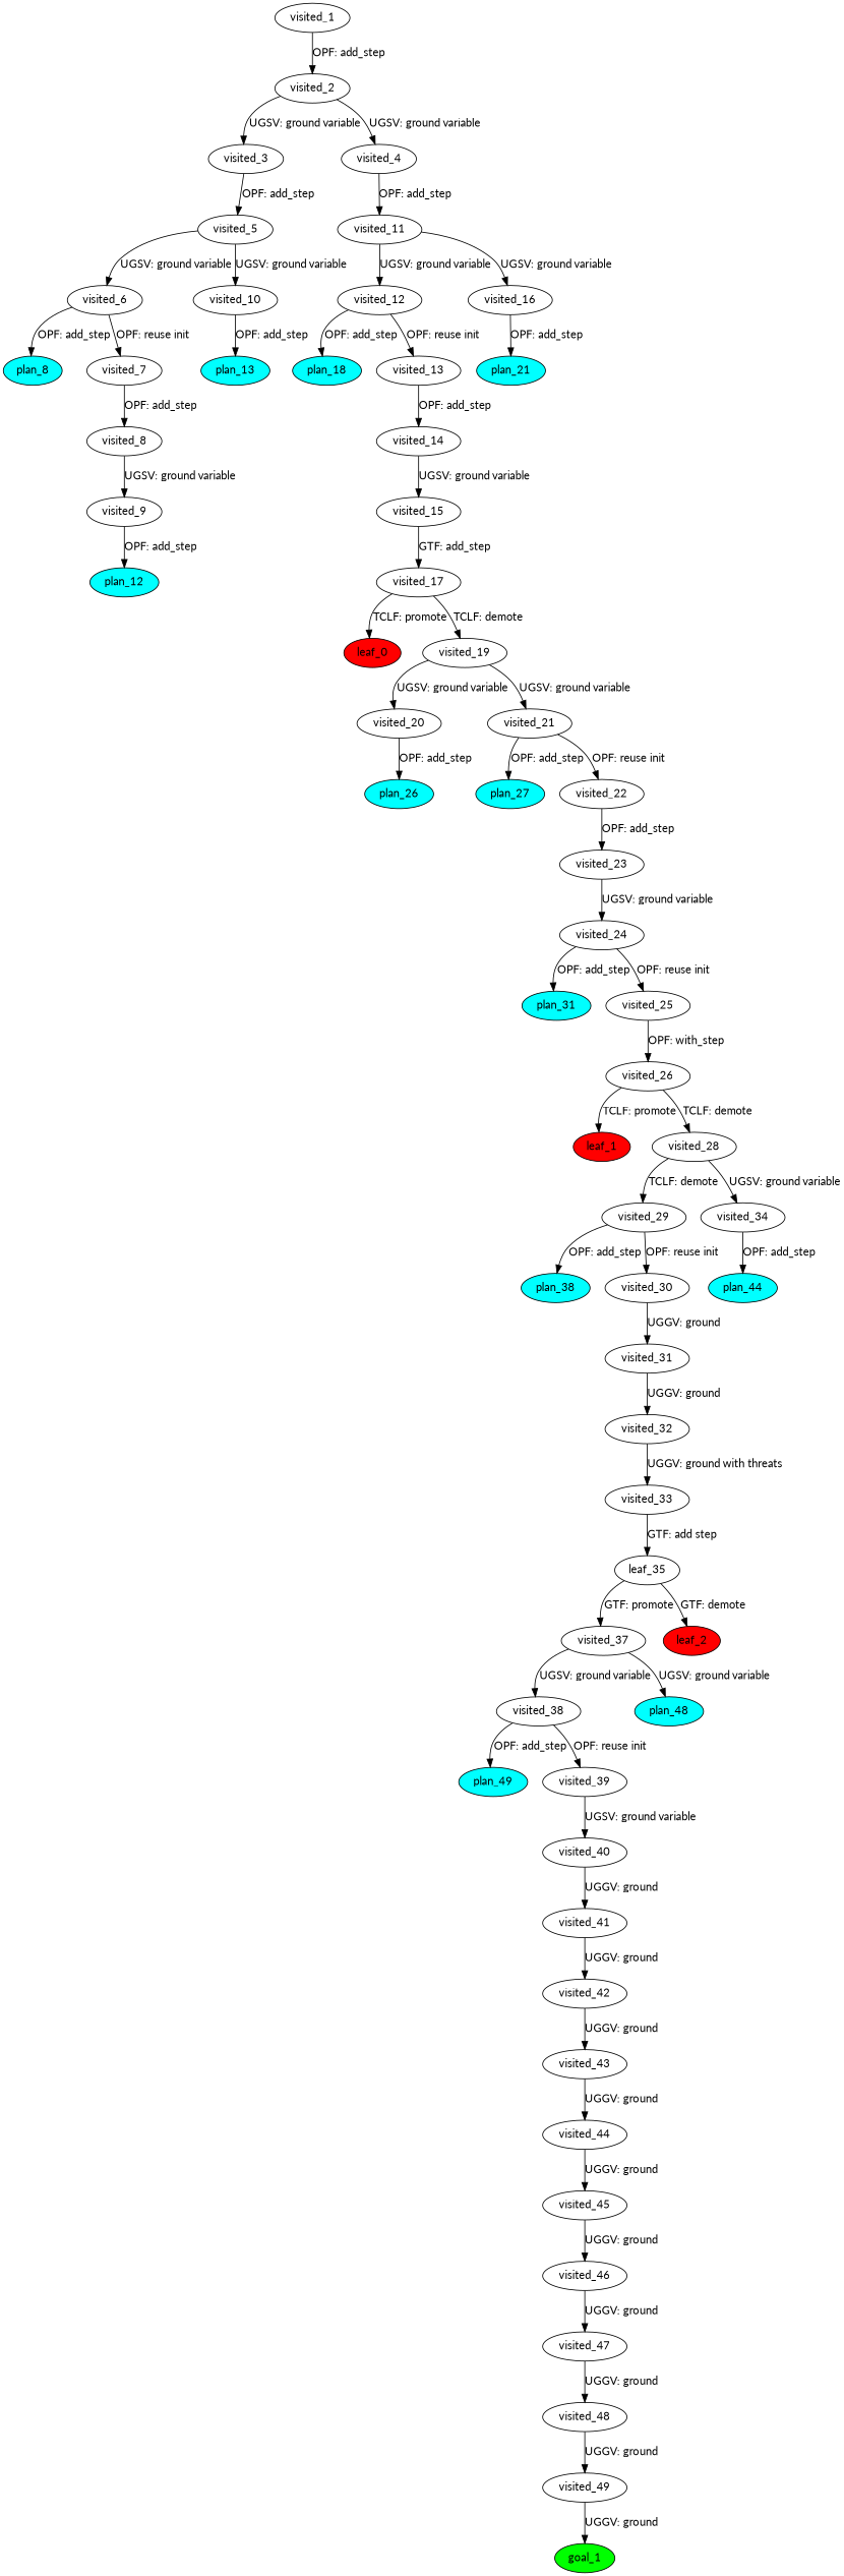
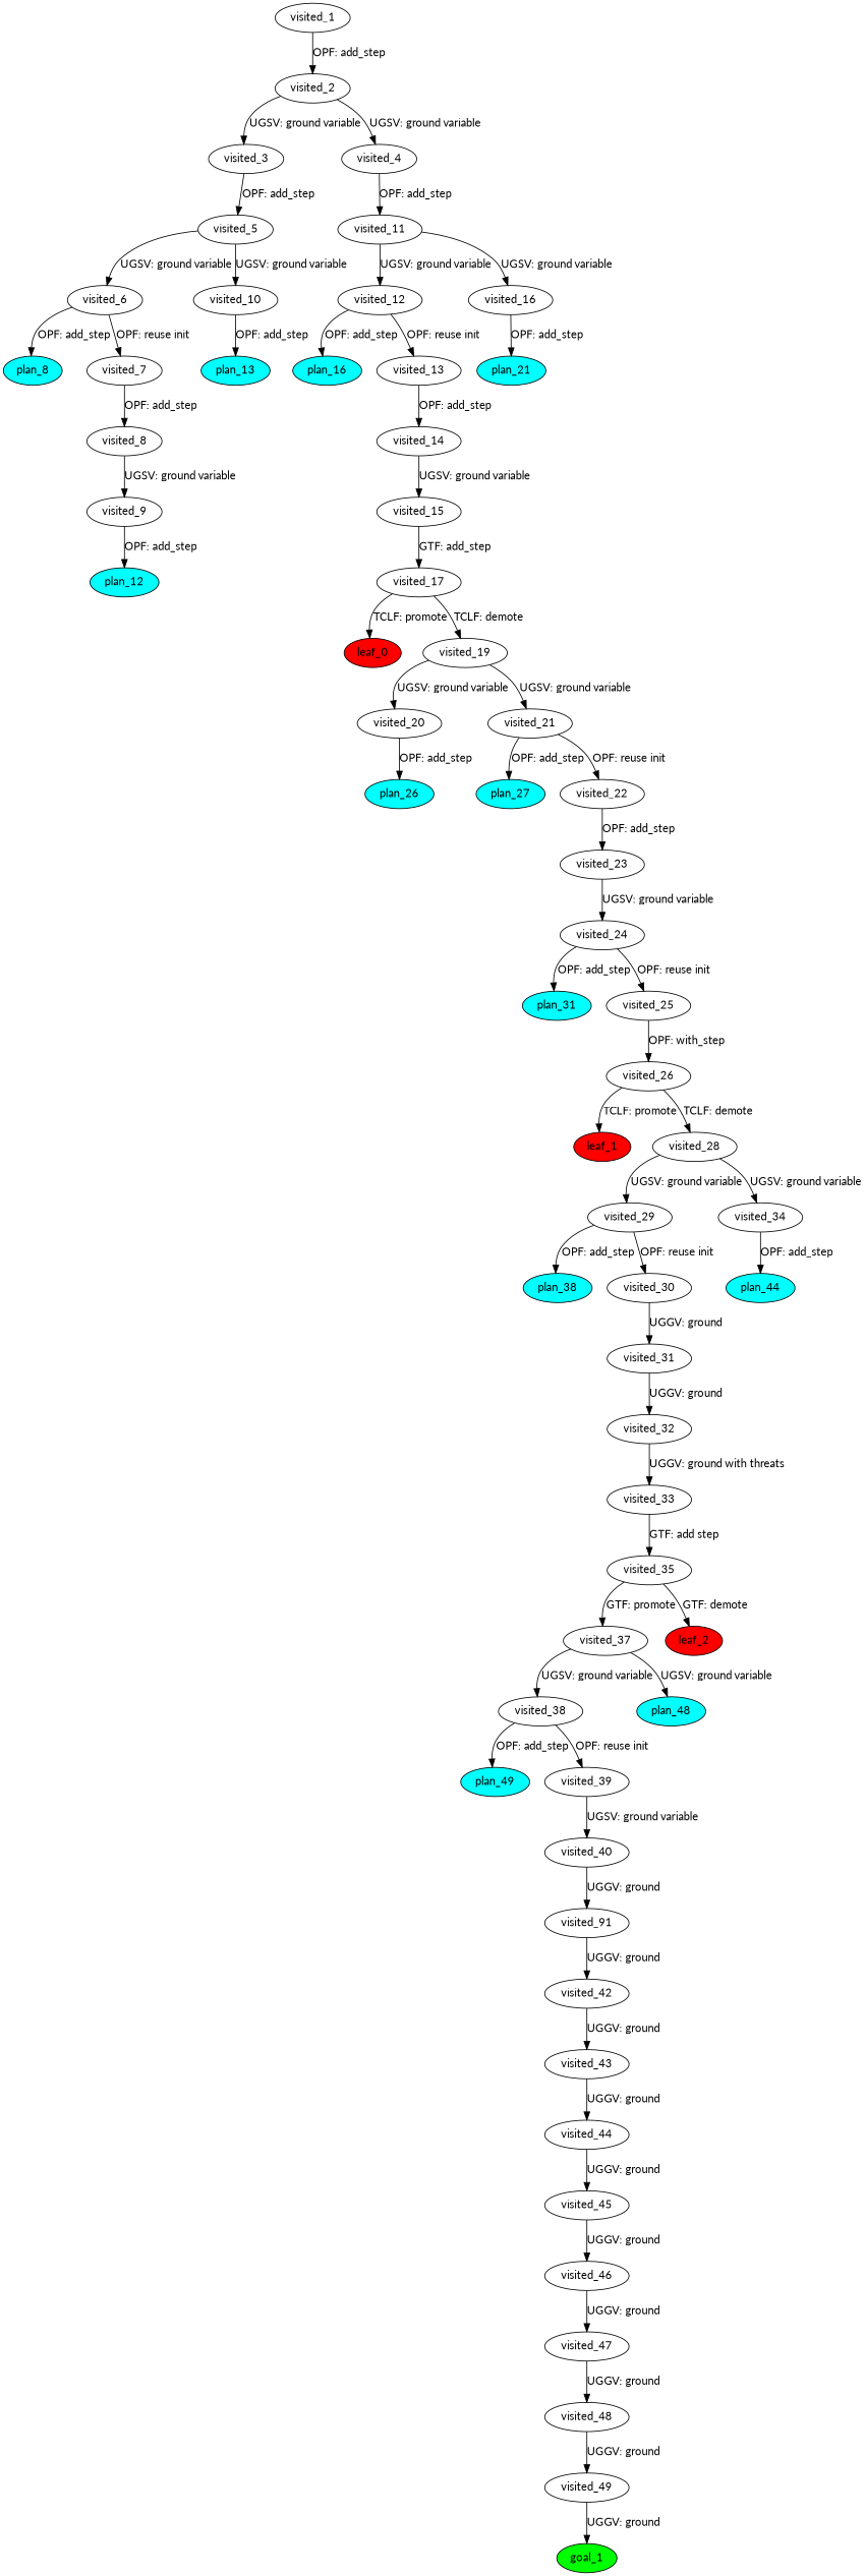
  digraph {
    fontname=Lato
    node [fillcolor=white fontname=Lato style=filled]
    edge [fontname=Lato]
    n1 [label=visited_1]
    n2 [label=visited_2]
    n3 [label=visited_3]
    n4 [label=visited_4]
    n5 [label=visited_5]
    n6 [label=visited_11]
    n7 [label=visited_6]
    n8 [label=visited_10]
    n9 [label=visited_12]
    n10 [label=visited_16]
    n11 [fillcolor=cyan label=plan_8]
    n12 [label=visited_7]
    n13 [fillcolor=cyan label=plan_13]
-   n14 [fillcolor=cyan label=plan_18]
+   n14 [fillcolor=cyan label=plan_16]
    n15 [label=visited_13]
    n16 [fillcolor=cyan label=plan_21]
    n17 [label=visited_8]
    n18 [label=visited_9]
    n19 [fillcolor=cyan label=plan_12]
    n20 [label=visited_14]
    n21 [label=visited_15]
    n22 [label=visited_17]
    n23 [fillcolor=red label=leaf_0]
    n24 [label=visited_19]
    n25 [label=visited_20]
    n26 [label=visited_21]
    n27 [fillcolor=cyan label=plan_26]
    n28 [fillcolor=cyan label=plan_27]
    n29 [label=visited_22]
    n30 [label=visited_23]
    n31 [label=visited_24]
    n32 [fillcolor=cyan label=plan_31]
    n33 [label=visited_25]
    n34 [label=visited_26]
    n35 [fillcolor=red label=leaf_1]
    n36 [label=visited_28]
    n37 [label=visited_29]
    n38 [label=visited_34]
    n39 [fillcolor=cyan label=plan_38]
    n40 [label=visited_30]
    n41 [fillcolor=cyan label=plan_44]
    n42 [label=visited_31]
    n43 [label=visited_32]
    n44 [label=visited_33]
-   n45 [label=leaf_35]
+   n45 [label=visited_35]
    n46 [label=visited_37]
    n47 [fillcolor=red label=leaf_2]
    n48 [label=visited_38]
    n49 [fillcolor=cyan label=plan_48]
    n50 [fillcolor=cyan label=plan_49]
    n51 [label=visited_39]
    n52 [label=visited_40]
-   n53 [label=visited_41]
+   n53 [label=visited_91]
    n54 [label=visited_42]
    n55 [label=visited_43]
    n56 [label=visited_44]
    n57 [label=visited_45]
    n58 [label=visited_46]
    n59 [label=visited_47]
    n60 [label=visited_48]
    n61 [label=visited_49]
    n62 [fillcolor=green label=goal_1]
    n1 -> n2 [label="OPF: add_step"]
    n2 -> n3 [label="UGSV: ground variable"]
    n2 -> n4 [label="UGSV: ground variable"]
    n3 -> n5 [label="OPF: add_step"]
    n4 -> n6 [label="OPF: add_step"]
    n5 -> n7 [label="UGSV: ground variable"]
    n5 -> n8 [label="UGSV: ground variable"]
    n6 -> n9 [label="UGSV: ground variable"]
    n6 -> n10 [label="UGSV: ground variable"]
    n7 -> n11 [label="OPF: add_step"]
    n7 -> n12 [label="OPF: reuse init"]
    n8 -> n13 [label="OPF: add_step"]
    n9 -> n14 [label="OPF: add_step"]
    n9 -> n15 [label="OPF: reuse init"]
    n10 -> n16 [label="OPF: add_step"]
    n12 -> n17 [label="OPF: add_step"]
    n15 -> n20 [label="OPF: add_step"]
    n17 -> n18 [label="UGSV: ground variable"]
    n18 -> n19 [label="OPF: add_step"]
    n20 -> n21 [label="UGSV: ground variable"]
    n21 -> n22 [label="GTF: add_step"]
    n22 -> n23 [label="TCLF: promote"]
    n22 -> n24 [label="TCLF: demote"]
    n24 -> n25 [label="UGSV: ground variable"]
    n24 -> n26 [label="UGSV: ground variable"]
    n25 -> n27 [label="OPF: add_step"]
    n26 -> n28 [label="OPF: add_step"]
    n26 -> n29 [label="OPF: reuse init"]
    n29 -> n30 [label="OPF: add_step"]
    n30 -> n31 [label="UGSV: ground variable"]
    n31 -> n32 [label="OPF: add_step"]
    n31 -> n33 [label="OPF: reuse init"]
    n33 -> n34 [label="OPF: with_step"]
    n34 -> n35 [label="TCLF: promote"]
    n34 -> n36 [label="TCLF: demote"]
-   n36 -> n37 [label="TCLF: demote"]
+   n36 -> n37 [label="UGSV: ground variable"]
    n36 -> n38 [label="UGSV: ground variable"]
    n37 -> n39 [label="OPF: add_step"]
    n37 -> n40 [label="OPF: reuse init"]
    n38 -> n41 [label="OPF: add_step"]
    n40 -> n42 [label="UGGV: ground"]
    n42 -> n43 [label="UGGV: ground"]
    n43 -> n44 [label="UGGV: ground with threats"]
    n44 -> n45 [label="GTF: add step"]
    n45 -> n46 [label="GTF: promote"]
    n45 -> n47 [label="GTF: demote"]
    n46 -> n48 [label="UGSV: ground variable"]
    n46 -> n49 [label="UGSV: ground variable"]
    n48 -> n50 [label="OPF: add_step"]
    n48 -> n51 [label="OPF: reuse init"]
    n51 -> n52 [label="UGSV: ground variable"]
    n52 -> n53 [label="UGGV: ground"]
    n53 -> n54 [label="UGGV: ground"]
    n54 -> n55 [label="UGGV: ground"]
    n55 -> n56 [label="UGGV: ground"]
    n56 -> n57 [label="UGGV: ground"]
    n57 -> n58 [label="UGGV: ground"]
    n58 -> n59 [label="UGGV: ground"]
    n59 -> n60 [label="UGGV: ground"]
    n60 -> n61 [label="UGGV: ground"]
    n61 -> n62 [label="UGGV: ground"]
  }
